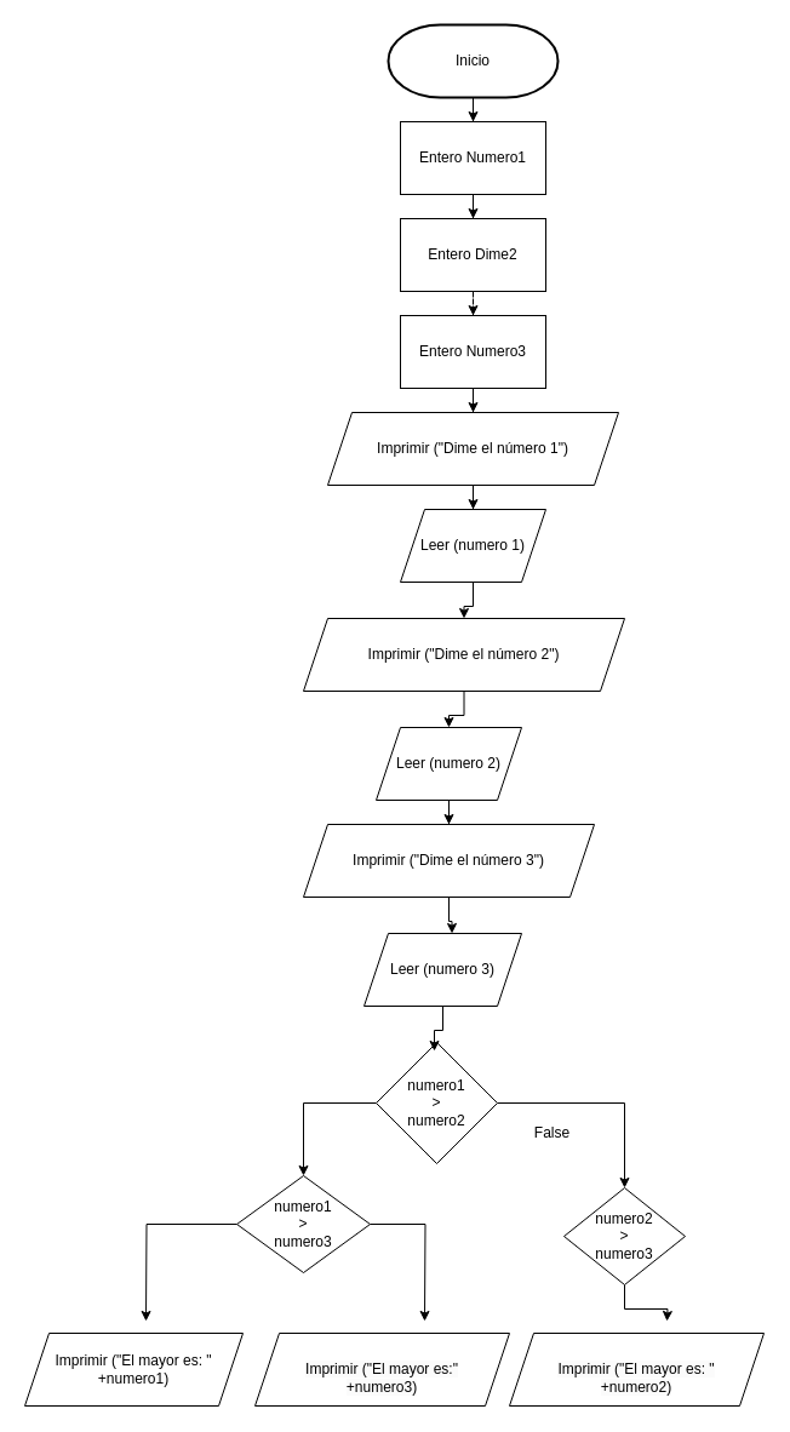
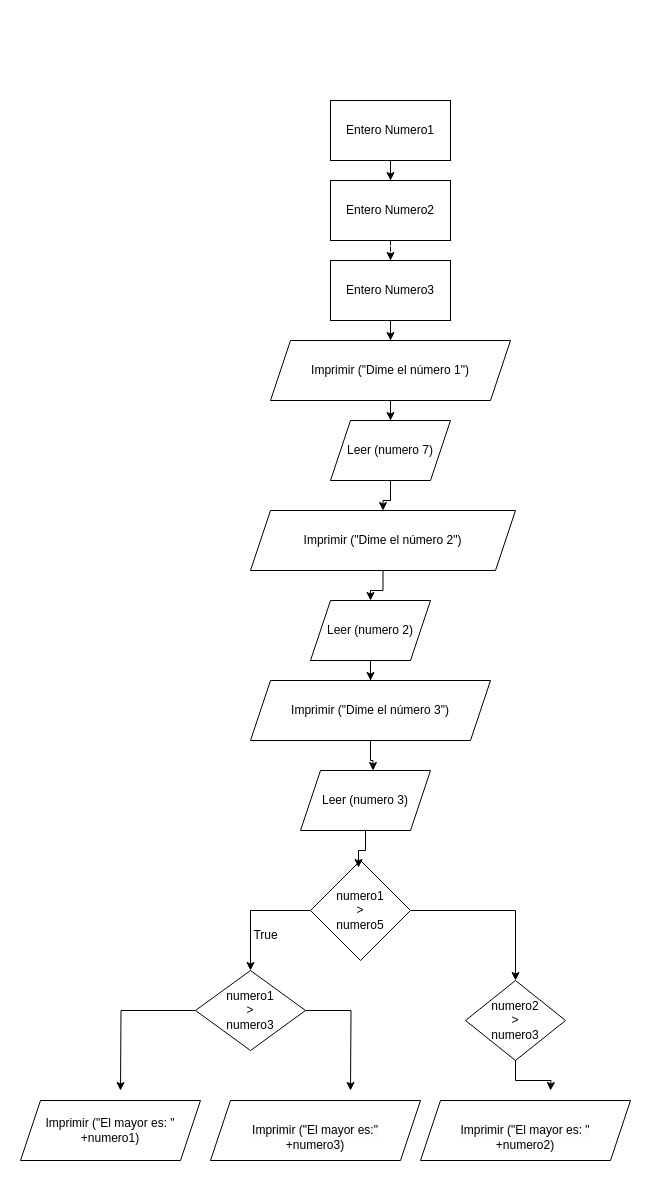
  <mxCell id="0" />
  <mxCell id="1" parent="0" />
- <mxCell id="2" value="" style="edgeStyle=orthogonalEdgeStyle;rounded=0;orthogonalLoop=1;jettySize=auto;html=1;" parent="1" source="3" target="5" edge="1"><mxGeometry relative="1" as="geometry" /></mxCell>
- <mxCell id="3" value="Inicio" style="strokeWidth=2;html=1;shape=mxgraph.flowchart.terminator;whiteSpace=wrap;" parent="1" vertex="1"><mxGeometry x="320" y="20" width="140" height="60" as="geometry" /></mxCell>
  <mxCell id="4" style="edgeStyle=orthogonalEdgeStyle;rounded=0;orthogonalLoop=1;jettySize=auto;html=1;" parent="1" source="5" target="7" edge="1"><mxGeometry relative="1" as="geometry" /></mxCell>
  <mxCell id="5" value="Entero Numero1" style="rounded=0;whiteSpace=wrap;html=1;" parent="1" vertex="1"><mxGeometry x="330" y="100" width="120" height="60" as="geometry" /></mxCell>
  <mxCell id="6" style="edgeStyle=orthogonalEdgeStyle;rounded=0;orthogonalLoop=1;jettySize=auto;html=1;dashed=1;" parent="1" source="7" target="9" edge="1"><mxGeometry relative="1" as="geometry" /></mxCell>
- <mxCell id="7" value="Entero Dime2" style="rounded=0;whiteSpace=wrap;html=1;" parent="1" vertex="1"><mxGeometry x="330" y="180" width="120" height="60" as="geometry" /></mxCell>
+ <mxCell id="7" value="Entero Numero2" style="rounded=0;whiteSpace=wrap;html=1;" parent="1" vertex="1"><mxGeometry x="330" y="180" width="120" height="60" as="geometry" /></mxCell>
  <mxCell id="8" style="edgeStyle=orthogonalEdgeStyle;rounded=0;orthogonalLoop=1;jettySize=auto;html=1;" parent="1" source="9" target="11" edge="1"><mxGeometry relative="1" as="geometry" /></mxCell>
  <mxCell id="9" value="Entero Numero3" style="whiteSpace=wrap;html=1;" parent="1" vertex="1"><mxGeometry x="330" y="260" width="120" height="60" as="geometry" /></mxCell>
  <mxCell id="10" style="edgeStyle=orthogonalEdgeStyle;rounded=0;orthogonalLoop=1;jettySize=auto;html=1;" parent="1" source="11" target="15" edge="1"><mxGeometry relative="1" as="geometry" /></mxCell>
  <mxCell id="11" value="Imprimir (&quot;Dime el número 1&quot;)" style="shape=parallelogram;perimeter=parallelogramPerimeter;whiteSpace=wrap;html=1;fixedSize=1;" parent="1" vertex="1"><mxGeometry x="270" y="340" width="240" height="60" as="geometry" /></mxCell>
  <mxCell id="12" style="edgeStyle=orthogonalEdgeStyle;rounded=0;orthogonalLoop=1;jettySize=auto;html=1;" parent="1" source="13" target="17" edge="1"><mxGeometry relative="1" as="geometry" /></mxCell>
  <mxCell id="13" value="Imprimir (&quot;Dime el número 2&quot;)" style="shape=parallelogram;perimeter=parallelogramPerimeter;whiteSpace=wrap;html=1;fixedSize=1;" parent="1" vertex="1"><mxGeometry x="250" y="510" width="265" height="60" as="geometry" /></mxCell>
  <mxCell id="14" style="edgeStyle=orthogonalEdgeStyle;rounded=0;orthogonalLoop=1;jettySize=auto;html=1;" edge="1" parent="1" source="15" target="13"><mxGeometry relative="1" as="geometry" /></mxCell>
- <mxCell id="15" value="Leer (numero 1)" style="shape=parallelogram;perimeter=parallelogramPerimeter;whiteSpace=wrap;html=1;fixedSize=1;" parent="1" vertex="1"><mxGeometry x="330" y="420" width="120" height="60" as="geometry" /></mxCell>
+ <mxCell id="15" value="Leer (numero 7)" style="shape=parallelogram;perimeter=parallelogramPerimeter;whiteSpace=wrap;html=1;fixedSize=1;" parent="1" vertex="1"><mxGeometry x="330" y="420" width="120" height="60" as="geometry" /></mxCell>
  <mxCell id="16" style="edgeStyle=orthogonalEdgeStyle;rounded=0;orthogonalLoop=1;jettySize=auto;html=1;" edge="1" parent="1" source="17" target="18"><mxGeometry relative="1" as="geometry" /></mxCell>
  <mxCell id="17" value="Leer (numero 2)" style="shape=parallelogram;perimeter=parallelogramPerimeter;whiteSpace=wrap;html=1;fixedSize=1;" parent="1" vertex="1"><mxGeometry x="310" y="600" width="120" height="60" as="geometry" /></mxCell>
  <mxCell id="18" value="Imprimir (&quot;Dime el número 3&quot;)" style="shape=parallelogram;perimeter=parallelogramPerimeter;whiteSpace=wrap;html=1;fixedSize=1;" vertex="1" parent="1"><mxGeometry x="250" y="680" width="240" height="60" as="geometry" /></mxCell>
  <mxCell id="19" value="Leer (numero 3)" style="shape=parallelogram;perimeter=parallelogramPerimeter;whiteSpace=wrap;html=1;fixedSize=1;" vertex="1" parent="1"><mxGeometry x="300" y="770" width="130" height="60" as="geometry" /></mxCell>
  <mxCell id="20" style="edgeStyle=orthogonalEdgeStyle;rounded=0;orthogonalLoop=1;jettySize=auto;html=1;entryX=0.558;entryY=0;entryDx=0;entryDy=0;entryPerimeter=0;" edge="1" parent="1" source="18" target="19"><mxGeometry relative="1" as="geometry" /></mxCell>
  <mxCell id="21" style="edgeStyle=orthogonalEdgeStyle;rounded=0;orthogonalLoop=1;jettySize=auto;html=1;" edge="1" parent="1" source="23" target="26"><mxGeometry relative="1" as="geometry" /></mxCell>
  <mxCell id="22" style="edgeStyle=orthogonalEdgeStyle;rounded=0;orthogonalLoop=1;jettySize=auto;html=1;entryX=0.5;entryY=0;entryDx=0;entryDy=0;" edge="1" parent="1" source="23" target="29"><mxGeometry relative="1" as="geometry" /></mxCell>
- <mxCell id="23" value="numero1&lt;br&gt;&amp;gt;&lt;br&gt;numero2" style="rhombus;whiteSpace=wrap;html=1;" vertex="1" parent="1"><mxGeometry x="310" y="860" width="100" height="100" as="geometry" /></mxCell>
+ <mxCell id="23" value="numero1&lt;br&gt;&amp;gt;&lt;br&gt;numero5" style="rhombus;whiteSpace=wrap;html=1;" vertex="1" parent="1"><mxGeometry x="310" y="860" width="100" height="100" as="geometry" /></mxCell>
  <mxCell id="24" style="edgeStyle=orthogonalEdgeStyle;rounded=0;orthogonalLoop=1;jettySize=auto;html=1;entryX=0.48;entryY=0.07;entryDx=0;entryDy=0;entryPerimeter=0;" edge="1" parent="1" source="19" target="23"><mxGeometry relative="1" as="geometry" /></mxCell>
  <mxCell id="25" style="edgeStyle=orthogonalEdgeStyle;rounded=0;orthogonalLoop=1;jettySize=auto;html=1;" edge="1" parent="1" source="26"><mxGeometry relative="1" as="geometry"><mxPoint x="550" y="1090" as="targetPoint" /></mxGeometry></mxCell>
  <mxCell id="26" value="numero2&lt;br style=&quot;border-color: var(--border-color);&quot;&gt;&amp;gt;&lt;br style=&quot;border-color: var(--border-color);&quot;&gt;numero3" style="rhombus;whiteSpace=wrap;html=1;" vertex="1" parent="1"><mxGeometry x="465" y="980" width="100" height="80" as="geometry" /></mxCell>
  <mxCell id="27" style="edgeStyle=orthogonalEdgeStyle;rounded=0;orthogonalLoop=1;jettySize=auto;html=1;" edge="1" parent="1" source="29"><mxGeometry relative="1" as="geometry"><mxPoint x="120" y="1090" as="targetPoint" /></mxGeometry></mxCell>
  <mxCell id="28" style="edgeStyle=orthogonalEdgeStyle;rounded=0;orthogonalLoop=1;jettySize=auto;html=1;" edge="1" parent="1" source="29"><mxGeometry relative="1" as="geometry"><mxPoint x="350" y="1090" as="targetPoint" /></mxGeometry></mxCell>
  <mxCell id="29" value="numero1&lt;br style=&quot;border-color: var(--border-color);&quot;&gt;&amp;gt;&lt;br style=&quot;border-color: var(--border-color);&quot;&gt;numero3" style="rhombus;whiteSpace=wrap;html=1;" vertex="1" parent="1"><mxGeometry x="195" y="970" width="110" height="80" as="geometry" /></mxCell>
- <mxCell id="31" value="False" style="text;html=1;align=center;verticalAlign=middle;resizable=0;points=[];autosize=1;strokeColor=none;fillColor=none;" vertex="1" parent="1"><mxGeometry x="430" y="920" width="50" height="30" as="geometry" /></mxCell>
+ <mxCell id="30" value="True" style="text;html=1;align=center;verticalAlign=middle;resizable=0;points=[];autosize=1;strokeColor=none;fillColor=none;" vertex="1" parent="1"><mxGeometry x="240" y="920" width="50" height="30" as="geometry" /></mxCell>
  <mxCell id="32" value="Imprimir (&quot;El mayor es: &quot;&lt;br&gt;+numero1)" style="shape=parallelogram;perimeter=parallelogramPerimeter;whiteSpace=wrap;html=1;fixedSize=1;" vertex="1" parent="1"><mxGeometry x="20" y="1100" width="180" height="60" as="geometry" /></mxCell>
  <mxCell id="33" value="&lt;br&gt;&lt;span style=&quot;color: rgb(0, 0, 0); font-family: Helvetica; font-size: 12px; font-style: normal; font-variant-ligatures: normal; font-variant-caps: normal; font-weight: 400; letter-spacing: normal; orphans: 2; text-align: center; text-indent: 0px; text-transform: none; widows: 2; word-spacing: 0px; -webkit-text-stroke-width: 0px; background-color: rgb(251, 251, 251); text-decoration-thickness: initial; text-decoration-style: initial; text-decoration-color: initial; float: none; display: inline !important;&quot;&gt;Imprimir (&quot;El mayor es:&amp;nbsp;&quot;&lt;br&gt;+numero2)&lt;/span&gt;" style="shape=parallelogram;perimeter=parallelogramPerimeter;whiteSpace=wrap;html=1;fixedSize=1;" vertex="1" parent="1"><mxGeometry x="420" y="1100" width="210" height="60" as="geometry" /></mxCell>
  <mxCell id="34" value="&lt;br&gt;&lt;span style=&quot;color: rgb(0, 0, 0); font-family: Helvetica; font-size: 12px; font-style: normal; font-variant-ligatures: normal; font-variant-caps: normal; font-weight: 400; letter-spacing: normal; orphans: 2; text-align: center; text-indent: 0px; text-transform: none; widows: 2; word-spacing: 0px; -webkit-text-stroke-width: 0px; background-color: rgb(251, 251, 251); text-decoration-thickness: initial; text-decoration-style: initial; text-decoration-color: initial; float: none; display: inline !important;&quot;&gt;Imprimir (&quot;El mayor es:&quot;&lt;br&gt;+numero3)&lt;/span&gt;" style="shape=parallelogram;perimeter=parallelogramPerimeter;whiteSpace=wrap;html=1;fixedSize=1;" vertex="1" parent="1"><mxGeometry x="210" y="1100" width="210" height="60" as="geometry" /></mxCell>
